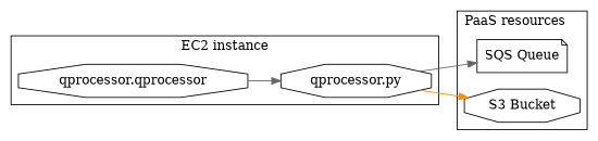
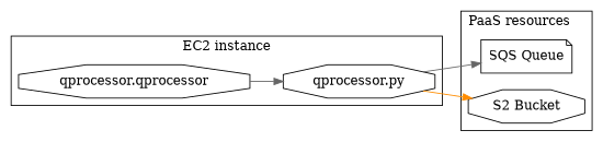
  digraph {
    compound=true
    rankdir=LR
    node [shape=octagon]
    edge [color=gray40]
    n1 [label="SQS Queue" shape=note]
-   n2 [label="S3 Bucket"]
+   n2 [label="S2 Bucket"]
    n3 [label="qprocessor.py"]
    n4 [label="qprocessor.qprocessor"]
    subgraph cluster_1 {
      label="PaaS resources"
      labeljust=l
      n1
      n2
    }
    subgraph cluster_2 {
      label="EC2 instance"
      n3
      n4
    }
    n3 -> n1
    n3 -> n2 [color=darkorange]
    n4 -> n3
  }
